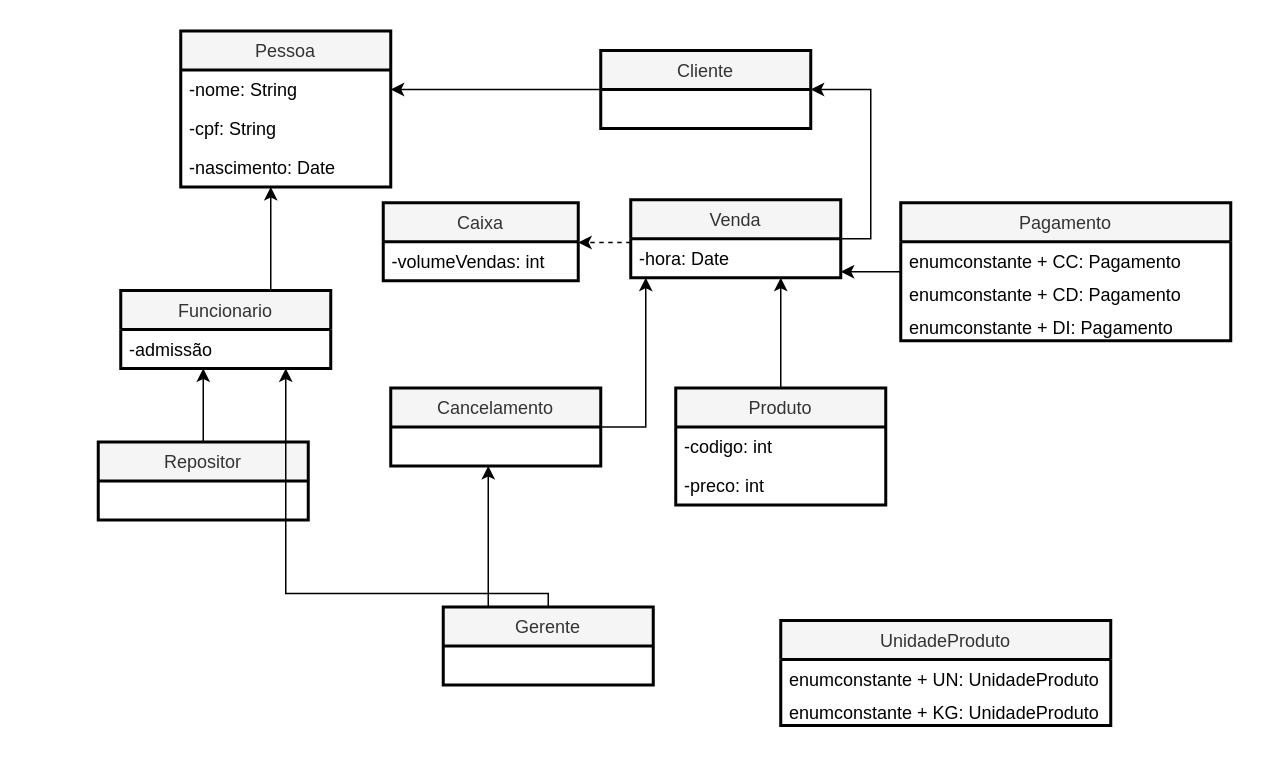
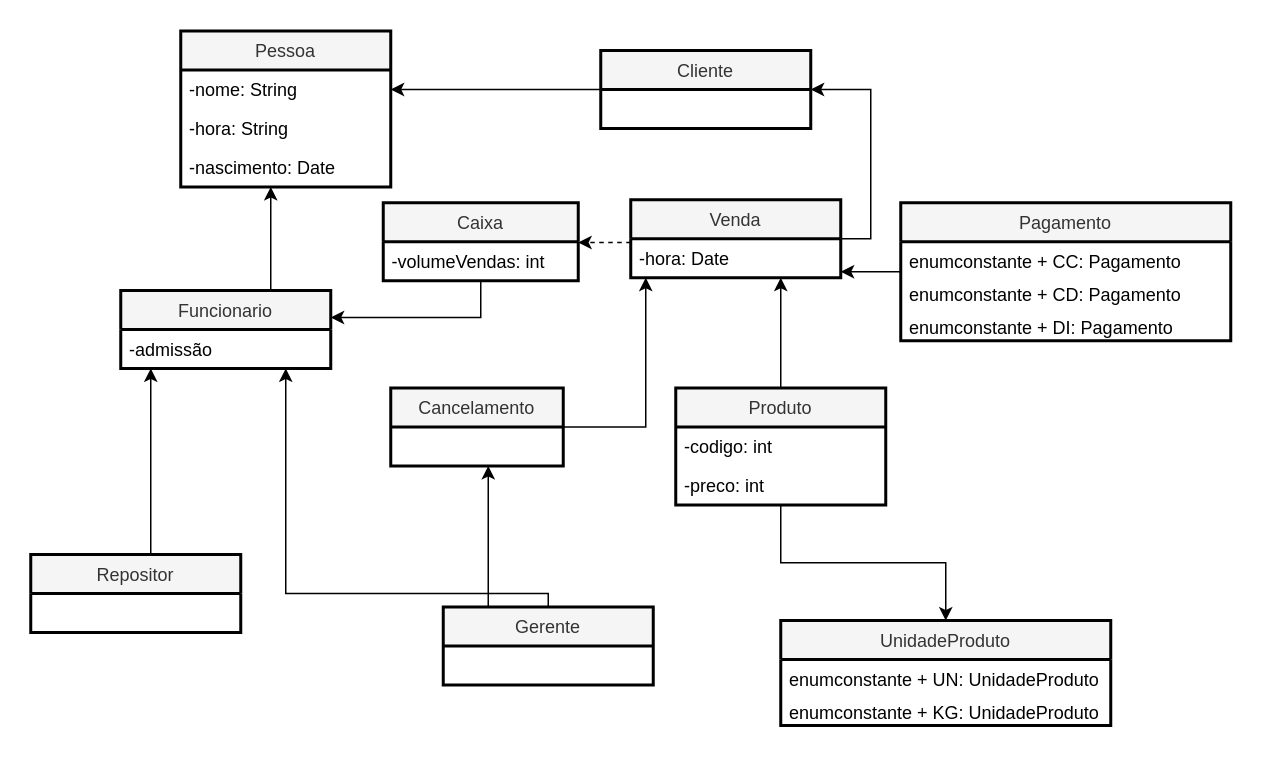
  <mxCell id="0" />
  <mxCell id="1" parent="0" />
  <mxCell id="2" value="Pessoa" style="swimlane;fontStyle=0;childLayout=stackLayout;horizontal=1;startSize=26;fillColor=#f5f5f5;horizontalStack=0;resizeParent=1;resizeParentMax=0;resizeLast=0;collapsible=1;marginBottom=0;strokeColor=#000000;fontColor=#333333;strokeWidth=2;" vertex="1" parent="1"><mxGeometry x="120" y="20" width="140" height="104" as="geometry" /></mxCell>
  <mxCell id="3" value="-nome: String" style="text;strokeColor=none;fillColor=none;align=left;verticalAlign=top;spacingLeft=4;spacingRight=4;overflow=hidden;rotatable=0;points=[[0,0.5],[1,0.5]];portConstraint=eastwest;" vertex="1" parent="2"><mxGeometry y="26" width="140" height="26" as="geometry" /></mxCell>
- <mxCell id="4" value="-cpf: String" style="text;strokeColor=none;fillColor=none;align=left;verticalAlign=top;spacingLeft=4;spacingRight=4;overflow=hidden;rotatable=0;points=[[0,0.5],[1,0.5]];portConstraint=eastwest;" vertex="1" parent="2"><mxGeometry y="52" width="140" height="26" as="geometry" /></mxCell>
+ <mxCell id="4" value="-hora: String" style="text;strokeColor=none;fillColor=none;align=left;verticalAlign=top;spacingLeft=4;spacingRight=4;overflow=hidden;rotatable=0;points=[[0,0.5],[1,0.5]];portConstraint=eastwest;" vertex="1" parent="2"><mxGeometry y="52" width="140" height="26" as="geometry" /></mxCell>
  <mxCell id="5" value="-nascimento: Date" style="text;strokeColor=none;fillColor=none;align=left;verticalAlign=top;spacingLeft=4;spacingRight=4;overflow=hidden;rotatable=0;points=[[0,0.5],[1,0.5]];portConstraint=eastwest;" vertex="1" parent="2"><mxGeometry y="78" width="140" height="26" as="geometry" /></mxCell>
  <mxCell id="6" value="" style="edgeStyle=orthogonalEdgeStyle;rounded=0;orthogonalLoop=1;jettySize=auto;html=1;" edge="1" parent="1" source="7" target="5"><mxGeometry relative="1" as="geometry"><Array as="points"><mxPoint x="180" y="149" /><mxPoint x="180" y="149" /></Array></mxGeometry></mxCell>
  <mxCell id="7" value="Funcionario" style="swimlane;fontStyle=0;childLayout=stackLayout;horizontal=1;startSize=26;fillColor=#f5f5f5;horizontalStack=0;resizeParent=1;resizeParentMax=0;resizeLast=0;collapsible=1;marginBottom=0;strokeColor=#000000;fontColor=#333333;strokeWidth=2;" vertex="1" parent="1"><mxGeometry x="80" y="193" width="140" height="52" as="geometry" /></mxCell>
  <mxCell id="8" value="-admissão" style="text;strokeColor=none;fillColor=none;align=left;verticalAlign=top;spacingLeft=4;spacingRight=4;overflow=hidden;rotatable=0;points=[[0,0.5],[1,0.5]];portConstraint=eastwest;" vertex="1" parent="7"><mxGeometry y="26" width="140" height="26" as="geometry" /></mxCell>
  <mxCell id="9" value="" style="edgeStyle=orthogonalEdgeStyle;rounded=0;orthogonalLoop=1;jettySize=auto;html=1;" edge="1" parent="1" source="10" target="3"><mxGeometry relative="1" as="geometry"><mxPoint x="320" y="59" as="targetPoint" /><Array as="points"><mxPoint x="370" y="59" /><mxPoint x="370" y="59" /></Array></mxGeometry></mxCell>
  <mxCell id="10" value="Cliente" style="swimlane;fontStyle=0;childLayout=stackLayout;horizontal=1;startSize=26;fillColor=#f5f5f5;horizontalStack=0;resizeParent=1;resizeParentMax=0;resizeLast=0;collapsible=1;marginBottom=0;strokeColor=#000000;fontColor=#333333;strokeWidth=2;" vertex="1" parent="1"><mxGeometry x="400" y="33" width="140" height="52" as="geometry" /></mxCell>
  <mxCell id="11" value="" style="edgeStyle=orthogonalEdgeStyle;rounded=0;orthogonalLoop=1;jettySize=auto;html=1;" edge="1" parent="1" source="12" target="8"><mxGeometry relative="1" as="geometry"><mxPoint x="230" y="362" as="targetPoint" /><Array as="points"><mxPoint x="100" y="299" /><mxPoint x="100" y="299" /></Array></mxGeometry></mxCell>
- <mxCell id="12" value="Repositor" style="swimlane;fontStyle=0;childLayout=stackLayout;horizontal=1;startSize=26;fillColor=#f5f5f5;horizontalStack=0;resizeParent=1;resizeParentMax=0;resizeLast=0;collapsible=1;marginBottom=0;strokeColor=#000000;fontColor=#333333;strokeWidth=2;" vertex="1" parent="1"><mxGeometry x="65" y="294" width="140" height="52" as="geometry" /></mxCell>
+ <mxCell id="12" value="Repositor" style="swimlane;fontStyle=0;childLayout=stackLayout;horizontal=1;startSize=26;fillColor=#f5f5f5;horizontalStack=0;resizeParent=1;resizeParentMax=0;resizeLast=0;collapsible=1;marginBottom=0;strokeColor=#000000;fontColor=#333333;strokeWidth=2;" vertex="1" parent="1"><mxGeometry x="20" y="369" width="140" height="52" as="geometry" /></mxCell>
  <mxCell id="13" value="" style="edgeStyle=orthogonalEdgeStyle;rounded=0;orthogonalLoop=1;jettySize=auto;html=1;" edge="1" parent="1" source="15" target="8"><mxGeometry relative="1" as="geometry"><Array as="points"><mxPoint x="190" y="395" /></Array></mxGeometry></mxCell>
  <mxCell id="14" value="" style="edgeStyle=orthogonalEdgeStyle;rounded=0;orthogonalLoop=1;jettySize=auto;html=1;" edge="1" parent="1" source="15" target="37"><mxGeometry relative="1" as="geometry"><Array as="points"><mxPoint x="325" y="329" /><mxPoint x="325" y="329" /></Array></mxGeometry></mxCell>
  <mxCell id="15" value="Gerente" style="swimlane;fontStyle=0;childLayout=stackLayout;horizontal=1;startSize=26;fillColor=#f5f5f5;horizontalStack=0;resizeParent=1;resizeParentMax=0;resizeLast=0;collapsible=1;marginBottom=0;strokeColor=#000000;fontColor=#333333;strokeWidth=2;" vertex="1" parent="1"><mxGeometry x="295" y="404" width="140" height="52" as="geometry" /></mxCell>
  <mxCell id="16" value="" style="edgeStyle=orthogonalEdgeStyle;rounded=0;orthogonalLoop=1;jettySize=auto;html=1;" edge="1" parent="1" source="18"><mxGeometry relative="1" as="geometry"><mxPoint x="540" y="59" as="targetPoint" /><Array as="points"><mxPoint x="580" y="59" /></Array></mxGeometry></mxCell>
  <mxCell id="17" value="" style="edgeStyle=orthogonalEdgeStyle;rounded=0;orthogonalLoop=1;jettySize=auto;html=1;dashed=1;" edge="1" parent="1" source="18" target="26"><mxGeometry relative="1" as="geometry"><Array as="points"><mxPoint x="410" y="161" /><mxPoint x="410" y="161" /></Array></mxGeometry></mxCell>
  <mxCell id="18" value="Venda" style="swimlane;fontStyle=0;childLayout=stackLayout;horizontal=1;startSize=26;fillColor=#f5f5f5;horizontalStack=0;resizeParent=1;resizeParentMax=0;resizeLast=0;collapsible=1;marginBottom=0;strokeColor=#000000;fontColor=#333333;strokeWidth=2;" vertex="1" parent="1"><mxGeometry x="420" y="132.5" width="140" height="52" as="geometry" /></mxCell>
  <mxCell id="19" value="-hora: Date" style="text;strokeColor=none;fillColor=none;align=left;verticalAlign=top;spacingLeft=4;spacingRight=4;overflow=hidden;rotatable=0;points=[[0,0.5],[1,0.5]];portConstraint=eastwest;" vertex="1" parent="18"><mxGeometry y="26" width="140" height="26" as="geometry" /></mxCell>
  <mxCell id="20" value="" style="edgeStyle=orthogonalEdgeStyle;rounded=0;orthogonalLoop=1;jettySize=auto;html=1;" edge="1" parent="1" source="22" target="19"><mxGeometry relative="1" as="geometry"><mxPoint x="520" y="210.5" as="targetPoint" /><Array as="points"><mxPoint x="520" y="199" /><mxPoint x="520" y="199" /></Array></mxGeometry></mxCell>
+ <mxCell id="21" value="" style="edgeStyle=orthogonalEdgeStyle;rounded=0;orthogonalLoop=1;jettySize=auto;html=1;" edge="1" parent="1" source="22" target="33"><mxGeometry relative="1" as="geometry" /></mxCell>
  <mxCell id="22" value="Produto" style="swimlane;fontStyle=0;childLayout=stackLayout;horizontal=1;startSize=26;fillColor=#f5f5f5;horizontalStack=0;resizeParent=1;resizeParentMax=0;resizeLast=0;collapsible=1;marginBottom=0;strokeColor=#000000;fontColor=#333333;strokeWidth=2;" vertex="1" parent="1"><mxGeometry x="450" y="258" width="140" height="78" as="geometry" /></mxCell>
  <mxCell id="23" value="-codigo: int" style="text;strokeColor=none;fillColor=none;align=left;verticalAlign=top;spacingLeft=4;spacingRight=4;overflow=hidden;rotatable=0;points=[[0,0.5],[1,0.5]];portConstraint=eastwest;" vertex="1" parent="22"><mxGeometry y="26" width="140" height="26" as="geometry" /></mxCell>
  <mxCell id="24" value="-preco: int" style="text;strokeColor=none;fillColor=none;align=left;verticalAlign=top;spacingLeft=4;spacingRight=4;overflow=hidden;rotatable=0;points=[[0,0.5],[1,0.5]];portConstraint=eastwest;" vertex="1" parent="22"><mxGeometry y="52" width="140" height="26" as="geometry" /></mxCell>
+ <mxCell id="25" value="" style="edgeStyle=orthogonalEdgeStyle;rounded=0;orthogonalLoop=1;jettySize=auto;html=1;" edge="1" parent="1" source="26" target="7"><mxGeometry relative="1" as="geometry"><Array as="points"><mxPoint x="230" y="211" /><mxPoint x="230" y="211" /></Array></mxGeometry></mxCell>
  <mxCell id="26" value="Caixa" style="swimlane;fontStyle=0;childLayout=stackLayout;horizontal=1;startSize=26;fillColor=#f5f5f5;horizontalStack=0;resizeParent=1;resizeParentMax=0;resizeLast=0;collapsible=1;marginBottom=0;strokeColor=#000000;fontColor=#333333;strokeWidth=2;" vertex="1" parent="1"><mxGeometry x="255" y="134.5" width="130" height="52" as="geometry" /></mxCell>
  <mxCell id="27" value="-volumeVendas: int" style="text;strokeColor=none;fillColor=none;align=left;verticalAlign=top;spacingLeft=4;spacingRight=4;overflow=hidden;rotatable=0;points=[[0,0.5],[1,0.5]];portConstraint=eastwest;" vertex="1" parent="26"><mxGeometry y="26" width="130" height="26" as="geometry" /></mxCell>
  <mxCell id="28" value="" style="edgeStyle=orthogonalEdgeStyle;rounded=0;orthogonalLoop=1;jettySize=auto;html=1;" edge="1" parent="1" source="29" target="19"><mxGeometry relative="1" as="geometry"><Array as="points"><mxPoint x="570" y="181" /><mxPoint x="570" y="181" /></Array></mxGeometry></mxCell>
  <mxCell id="29" value="Pagamento" style="swimlane;fontStyle=0;childLayout=stackLayout;horizontal=1;startSize=26;fillColor=#f5f5f5;horizontalStack=0;resizeParent=1;resizeParentMax=0;resizeLast=0;collapsible=1;marginBottom=0;strokeColor=#000000;fontColor=#333333;strokeWidth=2;" vertex="1" parent="1"><mxGeometry x="600" y="134.5" width="220" height="92" as="geometry" /></mxCell>
  <mxCell id="30" value="enumconstante + CC: Pagamento" style="text;strokeColor=none;fillColor=none;align=left;verticalAlign=top;spacingLeft=4;spacingRight=4;overflow=hidden;rotatable=0;points=[[0,0.5],[1,0.5]];portConstraint=eastwest;" vertex="1" parent="29"><mxGeometry y="26" width="220" height="22" as="geometry" /></mxCell>
  <mxCell id="31" value="enumconstante + CD: Pagamento" style="text;strokeColor=none;fillColor=none;align=left;verticalAlign=top;spacingLeft=4;spacingRight=4;overflow=hidden;rotatable=0;points=[[0,0.5],[1,0.5]];portConstraint=eastwest;" vertex="1" parent="29"><mxGeometry y="48" width="220" height="22" as="geometry" /></mxCell>
  <mxCell id="32" value="enumconstante + DI: Pagamento" style="text;strokeColor=none;fillColor=none;align=left;verticalAlign=top;spacingLeft=4;spacingRight=4;overflow=hidden;rotatable=0;points=[[0,0.5],[1,0.5]];portConstraint=eastwest;" vertex="1" parent="29"><mxGeometry y="70" width="220" height="22" as="geometry" /></mxCell>
  <mxCell id="33" value="UnidadeProduto" style="swimlane;fontStyle=0;childLayout=stackLayout;horizontal=1;startSize=26;fillColor=#f5f5f5;horizontalStack=0;resizeParent=1;resizeParentMax=0;resizeLast=0;collapsible=1;marginBottom=0;strokeColor=#000000;fontColor=#333333;strokeWidth=2;" vertex="1" parent="1"><mxGeometry x="520" y="413" width="220" height="70" as="geometry" /></mxCell>
  <mxCell id="34" value="enumconstante + UN: UnidadeProduto" style="text;strokeColor=none;fillColor=none;align=left;verticalAlign=top;spacingLeft=4;spacingRight=4;overflow=hidden;rotatable=0;points=[[0,0.5],[1,0.5]];portConstraint=eastwest;" vertex="1" parent="33"><mxGeometry y="26" width="220" height="22" as="geometry" /></mxCell>
  <mxCell id="35" value="enumconstante + KG: UnidadeProduto" style="text;strokeColor=none;fillColor=none;align=left;verticalAlign=top;spacingLeft=4;spacingRight=4;overflow=hidden;rotatable=0;points=[[0,0.5],[1,0.5]];portConstraint=eastwest;" vertex="1" parent="33"><mxGeometry y="48" width="220" height="22" as="geometry" /></mxCell>
  <mxCell id="36" value="" style="edgeStyle=orthogonalEdgeStyle;rounded=0;orthogonalLoop=1;jettySize=auto;html=1;" edge="1" parent="1" source="37" target="18"><mxGeometry relative="1" as="geometry"><Array as="points"><mxPoint x="430" y="284" /></Array></mxGeometry></mxCell>
- <mxCell id="37" value="Cancelamento" style="swimlane;fontStyle=0;childLayout=stackLayout;horizontal=1;startSize=26;fillColor=#f5f5f5;horizontalStack=0;resizeParent=1;resizeParentMax=0;resizeLast=0;collapsible=1;marginBottom=0;strokeColor=#000000;fontColor=#333333;strokeWidth=2;" vertex="1" parent="1"><mxGeometry x="260" y="258" width="140" height="52" as="geometry" /></mxCell>
+ <mxCell id="37" value="Cancelamento" style="swimlane;fontStyle=0;childLayout=stackLayout;horizontal=1;startSize=26;fillColor=#f5f5f5;horizontalStack=0;resizeParent=1;resizeParentMax=0;resizeLast=0;collapsible=1;marginBottom=0;strokeColor=#000000;fontColor=#333333;strokeWidth=2;" vertex="1" parent="1"><mxGeometry x="260" y="258" width="115" height="52" as="geometry" /></mxCell>
